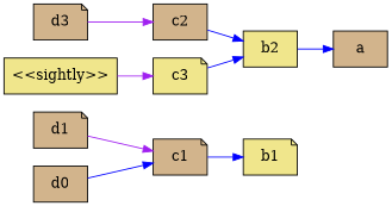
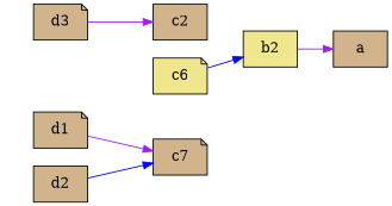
  digraph {
    rankdir=LR
    node [fillcolor=tan shape=note style=filled]
    edge [color=blue]
    d1
-   c1
-   b1 [fillcolor=khaki]
+   c1 [label=c7]
    a [shape=box]
-   d2 [shape=box label=d0]
+   d2 [shape=box]
    c2 [shape=box]
    d3
    b2 [fillcolor=khaki shape=box]
-   n9 [fillcolor=khaki label="<<sightly>>" shape=box]
-   c3 [fillcolor=khaki]
+   c3 [fillcolor=khaki label=c6]
    d1 -> c1 [color=purple]
-   c1 -> b1
    d2 -> c1
-   c2 -> b2
    d3 -> c2 [color=purple]
-   b2 -> a
-   n9 -> c3 [color=purple]
+   b2 -> a [color=purple]
    c3 -> b2
  }
